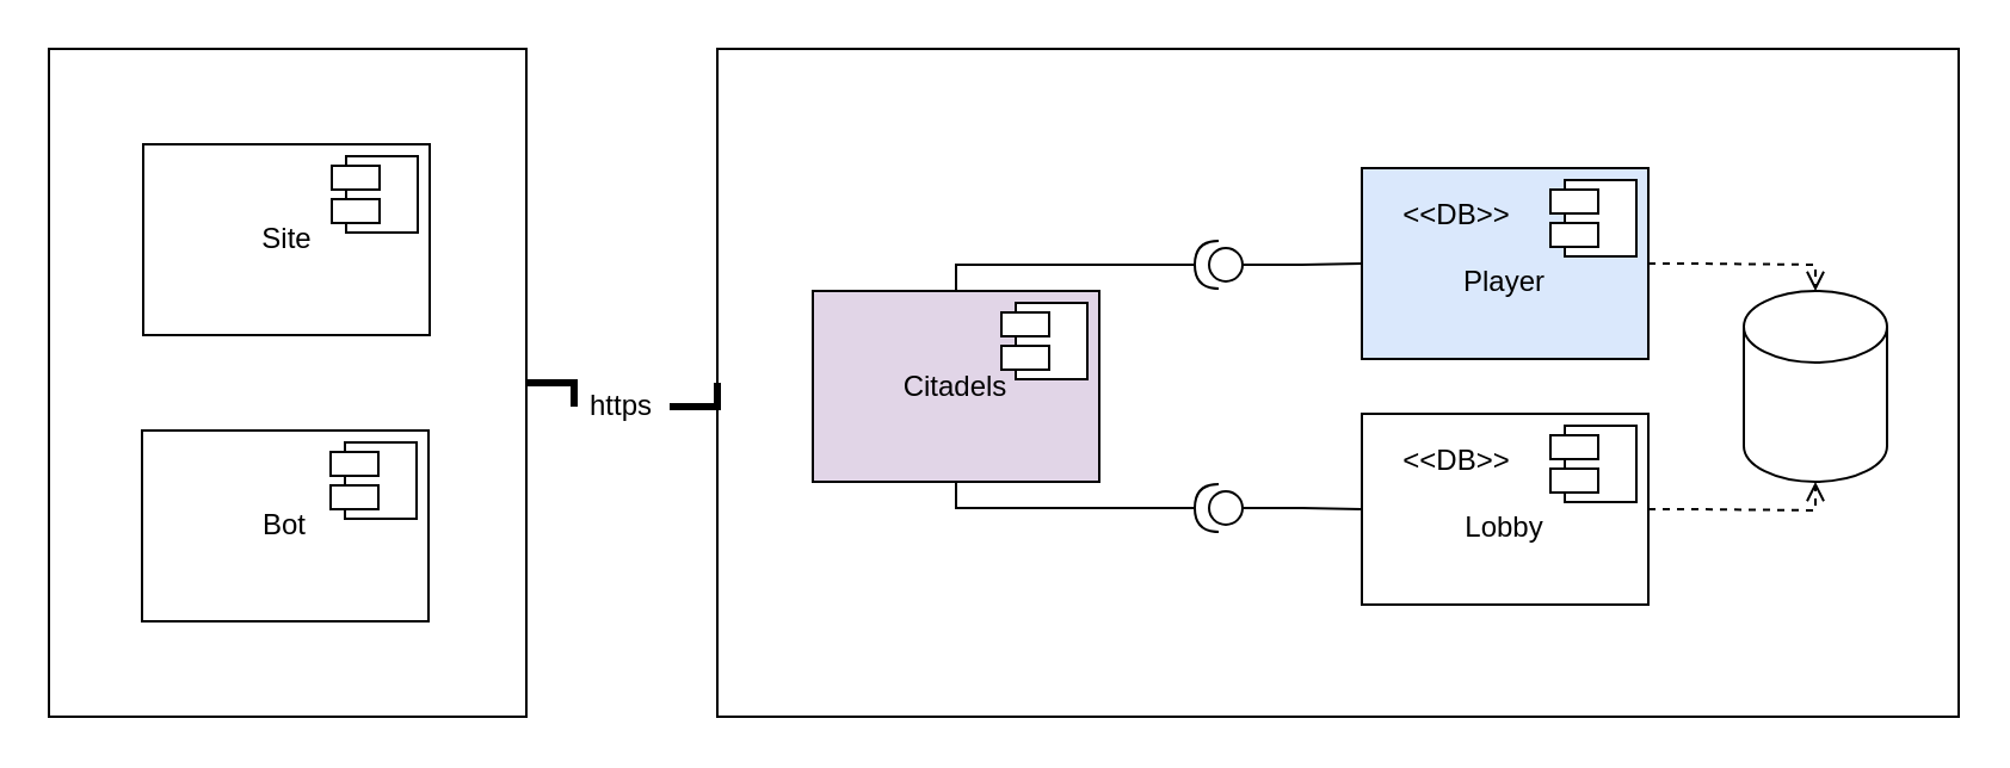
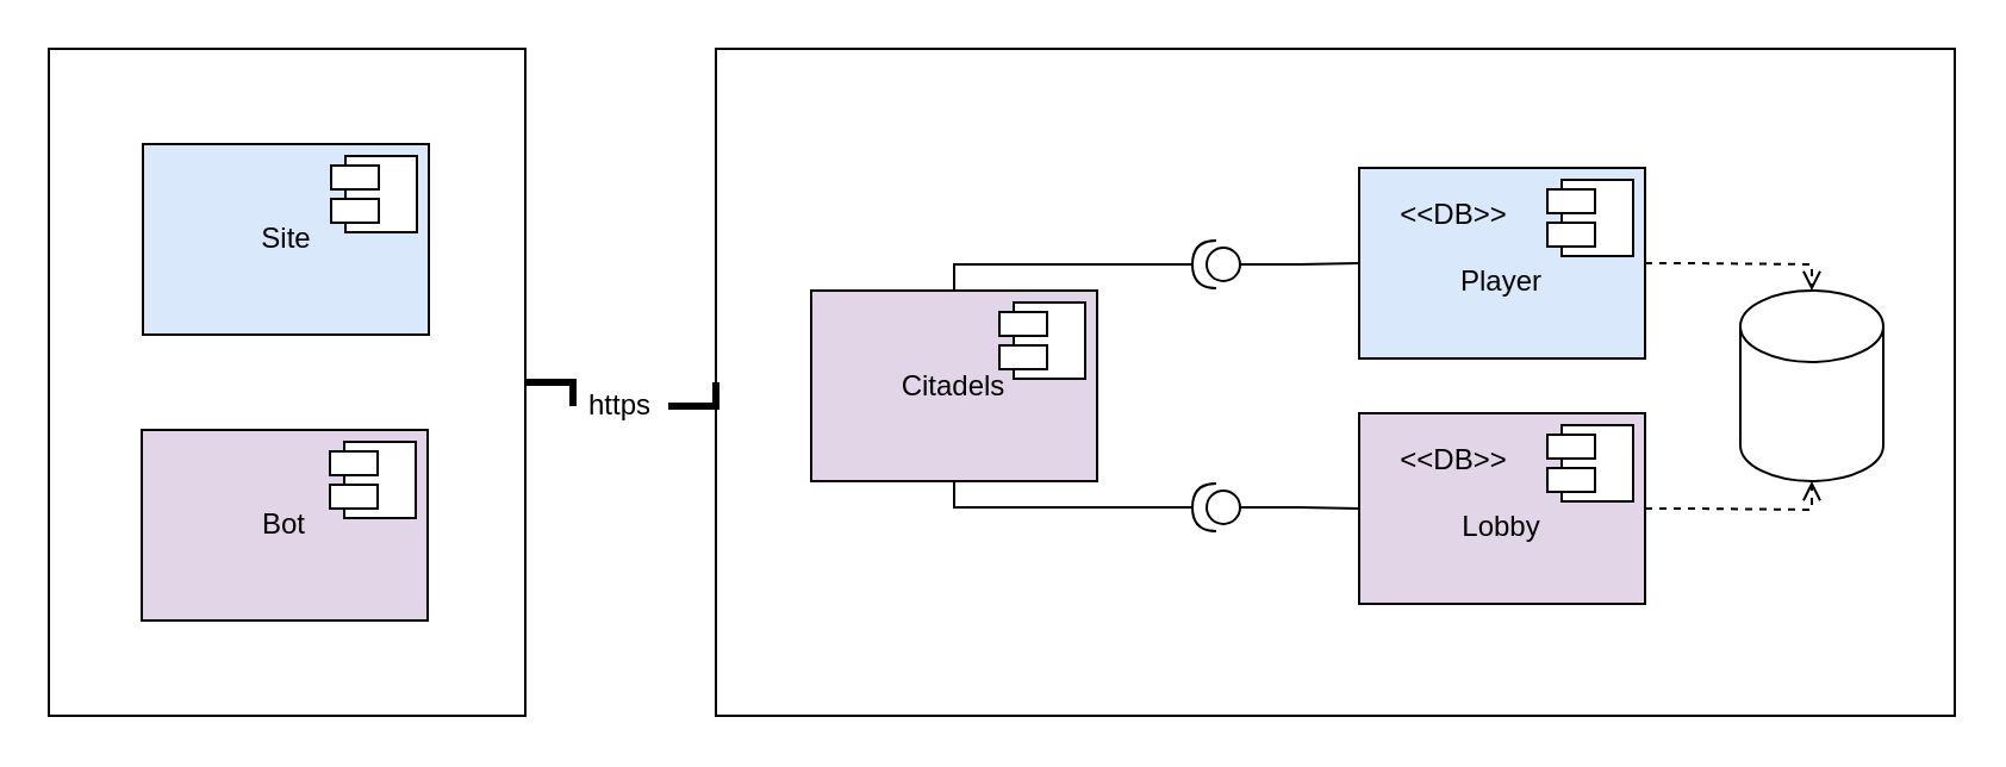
  <mxCell id="0" />
  <mxCell id="1" parent="0" />
  <mxCell id="2" value="" style="rounded=0;whiteSpace=wrap;html=1;fillColor=none;" parent="1" vertex="1"><mxGeometry x="300" y="20" width="520" height="280" as="geometry" /></mxCell>
  <mxCell id="3" style="edgeStyle=orthogonalEdgeStyle;rounded=0;orthogonalLoop=1;jettySize=auto;html=1;exitX=0.5;exitY=1;exitDx=0;exitDy=0;" parent="1" source="2" target="2" edge="1"><mxGeometry relative="1" as="geometry" /></mxCell>
  <mxCell id="4" style="edgeStyle=orthogonalEdgeStyle;rounded=0;orthogonalLoop=1;jettySize=auto;html=1;exitX=0.5;exitY=0;exitDx=0;exitDy=0;entryX=1;entryY=0.5;entryDx=0;entryDy=0;entryPerimeter=0;endArrow=none;endFill=0;strokeWidth=1;" parent="1" source="5" target="26" edge="1"><mxGeometry relative="1" as="geometry"><Array as="points"><mxPoint x="400" y="110.5" /></Array></mxGeometry></mxCell>
  <mxCell id="5" value="Citadels" style="rounded=0;whiteSpace=wrap;html=1;fillColor=#e1d5e7;" parent="1" vertex="1"><mxGeometry x="340" y="121.5" width="120" height="80" as="geometry" /></mxCell>
  <mxCell id="6" value="" style="group" parent="1" vertex="1" connectable="0"><mxGeometry x="419" y="126.5" width="36" height="32" as="geometry" /></mxCell>
  <mxCell id="7" value="" style="rounded=0;whiteSpace=wrap;html=1;" parent="6" vertex="1"><mxGeometry x="6" width="30" height="32" as="geometry" /></mxCell>
  <mxCell id="8" value="" style="rounded=0;whiteSpace=wrap;html=1;" parent="6" vertex="1"><mxGeometry y="4" width="20" height="10" as="geometry" /></mxCell>
  <mxCell id="9" value="" style="rounded=0;whiteSpace=wrap;html=1;" parent="6" vertex="1"><mxGeometry y="18" width="20" height="10" as="geometry" /></mxCell>
  <mxCell id="10" style="edgeStyle=orthogonalEdgeStyle;rounded=0;orthogonalLoop=1;jettySize=auto;html=1;exitX=1;exitY=0.5;exitDx=0;exitDy=0;entryX=0.5;entryY=0;entryDx=0;entryDy=0;entryPerimeter=0;endArrow=open;endFill=0;strokeWidth=1;dashed=1;" parent="1" source="11" target="24" edge="1"><mxGeometry relative="1" as="geometry"><Array as="points"><mxPoint x="710" y="110.5" /><mxPoint x="760" y="110.5" /></Array></mxGeometry></mxCell>
  <mxCell id="11" value="&lt;br&gt;Player" style="rounded=0;whiteSpace=wrap;html=1;fillColor=#dae8fc;" parent="1" vertex="1"><mxGeometry x="570" y="70" width="120" height="80" as="geometry" /></mxCell>
  <mxCell id="12" value="" style="group" parent="1" vertex="1" connectable="0"><mxGeometry x="649" y="75" width="36" height="32" as="geometry" /></mxCell>
  <mxCell id="13" value="" style="rounded=0;whiteSpace=wrap;html=1;" parent="12" vertex="1"><mxGeometry x="6" width="30" height="32" as="geometry" /></mxCell>
  <mxCell id="14" value="" style="rounded=0;whiteSpace=wrap;html=1;" parent="12" vertex="1"><mxGeometry y="4" width="20" height="10" as="geometry" /></mxCell>
  <mxCell id="15" value="" style="rounded=0;whiteSpace=wrap;html=1;" parent="12" vertex="1"><mxGeometry y="18" width="20" height="10" as="geometry" /></mxCell>
  <mxCell id="16" value="&amp;lt;&amp;lt;DB&amp;gt;&amp;gt;" style="text;html=1;strokeColor=none;fillColor=none;align=center;verticalAlign=middle;whiteSpace=wrap;rounded=0;" parent="1" vertex="1"><mxGeometry x="580" y="75" width="60" height="30" as="geometry" /></mxCell>
  <mxCell id="17" style="edgeStyle=orthogonalEdgeStyle;rounded=0;orthogonalLoop=1;jettySize=auto;html=1;exitX=1;exitY=0.5;exitDx=0;exitDy=0;entryX=0.5;entryY=1;entryDx=0;entryDy=0;entryPerimeter=0;dashed=1;endArrow=open;endFill=0;strokeWidth=1;" parent="1" source="18" target="24" edge="1"><mxGeometry relative="1" as="geometry"><Array as="points"><mxPoint x="710" y="213.5" /><mxPoint x="760" y="213.5" /></Array></mxGeometry></mxCell>
- <mxCell id="18" value="&lt;br&gt;Lobby" style="rounded=0;whiteSpace=wrap;html=1;" parent="1" vertex="1"><mxGeometry x="570" y="173" width="120" height="80" as="geometry" /></mxCell>
+ <mxCell id="18" value="&lt;br&gt;Lobby" style="rounded=0;whiteSpace=wrap;html=1;fillColor=#e1d5e7;" parent="1" vertex="1"><mxGeometry x="570" y="173" width="120" height="80" as="geometry" /></mxCell>
  <mxCell id="19" value="" style="group" parent="1" vertex="1" connectable="0"><mxGeometry x="649" y="178" width="36" height="32" as="geometry" /></mxCell>
  <mxCell id="20" value="" style="rounded=0;whiteSpace=wrap;html=1;" parent="19" vertex="1"><mxGeometry x="6" width="30" height="32" as="geometry" /></mxCell>
  <mxCell id="21" value="" style="rounded=0;whiteSpace=wrap;html=1;" parent="19" vertex="1"><mxGeometry y="4" width="20" height="10" as="geometry" /></mxCell>
  <mxCell id="22" value="" style="rounded=0;whiteSpace=wrap;html=1;" parent="19" vertex="1"><mxGeometry y="18" width="20" height="10" as="geometry" /></mxCell>
  <mxCell id="23" value="&amp;lt;&amp;lt;DB&amp;gt;&amp;gt;" style="text;html=1;strokeColor=none;fillColor=none;align=center;verticalAlign=middle;whiteSpace=wrap;rounded=0;" parent="1" vertex="1"><mxGeometry x="580" y="178" width="60" height="30" as="geometry" /></mxCell>
  <mxCell id="24" value="" style="shape=cylinder3;whiteSpace=wrap;html=1;boundedLbl=1;backgroundOutline=1;size=15;fillColor=none;" parent="1" vertex="1"><mxGeometry x="730" y="121.5" width="60" height="80" as="geometry" /></mxCell>
  <mxCell id="25" style="edgeStyle=orthogonalEdgeStyle;rounded=0;orthogonalLoop=1;jettySize=auto;html=1;exitX=0;exitY=0.5;exitDx=0;exitDy=0;exitPerimeter=0;entryX=0;entryY=0.5;entryDx=0;entryDy=0;endArrow=none;endFill=0;strokeWidth=1;" parent="1" source="26" target="11" edge="1"><mxGeometry relative="1" as="geometry" /></mxCell>
  <mxCell id="26" value="" style="shape=providedRequiredInterface;html=1;verticalLabelPosition=bottom;sketch=0;strokeWidth=1;fillColor=none;rotation=-180;" parent="1" vertex="1"><mxGeometry x="500" y="100.5" width="20" height="20" as="geometry" /></mxCell>
  <mxCell id="27" style="edgeStyle=orthogonalEdgeStyle;rounded=0;orthogonalLoop=1;jettySize=auto;html=1;exitX=0;exitY=0.5;exitDx=0;exitDy=0;exitPerimeter=0;entryX=0;entryY=0.5;entryDx=0;entryDy=0;endArrow=none;endFill=0;strokeWidth=1;" parent="1" source="29" target="18" edge="1"><mxGeometry relative="1" as="geometry" /></mxCell>
  <mxCell id="28" style="edgeStyle=orthogonalEdgeStyle;rounded=0;orthogonalLoop=1;jettySize=auto;html=1;exitX=1;exitY=0.5;exitDx=0;exitDy=0;exitPerimeter=0;entryX=0.5;entryY=1;entryDx=0;entryDy=0;endArrow=none;endFill=0;strokeWidth=1;" parent="1" source="29" target="5" edge="1"><mxGeometry relative="1" as="geometry"><Array as="points"><mxPoint x="400" y="212.5" /></Array></mxGeometry></mxCell>
  <mxCell id="29" value="" style="shape=providedRequiredInterface;html=1;verticalLabelPosition=bottom;sketch=0;strokeWidth=1;fillColor=none;rotation=-180;" parent="1" vertex="1"><mxGeometry x="500" y="202.5" width="20" height="20" as="geometry" /></mxCell>
- <mxCell id="30" value="Site" style="rounded=0;whiteSpace=wrap;html=1;" parent="1" vertex="1"><mxGeometry x="59.5" y="60" width="120" height="80" as="geometry" /></mxCell>
+ <mxCell id="30" value="Site" style="rounded=0;whiteSpace=wrap;html=1;fillColor=#dae8fc;" parent="1" vertex="1"><mxGeometry x="59.5" y="60" width="120" height="80" as="geometry" /></mxCell>
  <mxCell id="31" value="" style="group" parent="1" vertex="1" connectable="0"><mxGeometry x="138.5" y="65" width="36" height="32" as="geometry" /></mxCell>
  <mxCell id="32" value="" style="rounded=0;whiteSpace=wrap;html=1;" parent="31" vertex="1"><mxGeometry x="6" width="30" height="32" as="geometry" /></mxCell>
  <mxCell id="33" value="" style="rounded=0;whiteSpace=wrap;html=1;" parent="31" vertex="1"><mxGeometry y="4" width="20" height="10" as="geometry" /></mxCell>
  <mxCell id="34" value="" style="rounded=0;whiteSpace=wrap;html=1;" parent="31" vertex="1"><mxGeometry y="18" width="20" height="10" as="geometry" /></mxCell>
- <mxCell id="35" value="Bot" style="rounded=0;whiteSpace=wrap;html=1;" parent="1" vertex="1"><mxGeometry x="59" y="180" width="120" height="80" as="geometry" /></mxCell>
+ <mxCell id="35" value="Bot" style="rounded=0;whiteSpace=wrap;html=1;fillColor=#e1d5e7;" parent="1" vertex="1"><mxGeometry x="59" y="180" width="120" height="80" as="geometry" /></mxCell>
  <mxCell id="36" value="" style="group" parent="1" vertex="1" connectable="0"><mxGeometry x="138" y="185" width="36" height="32" as="geometry" /></mxCell>
  <mxCell id="37" value="" style="rounded=0;whiteSpace=wrap;html=1;" parent="36" vertex="1"><mxGeometry x="6" width="30" height="32" as="geometry" /></mxCell>
  <mxCell id="38" value="" style="rounded=0;whiteSpace=wrap;html=1;" parent="36" vertex="1"><mxGeometry y="4" width="20" height="10" as="geometry" /></mxCell>
  <mxCell id="39" value="" style="rounded=0;whiteSpace=wrap;html=1;" parent="36" vertex="1"><mxGeometry y="18" width="20" height="10" as="geometry" /></mxCell>
  <mxCell id="40" style="edgeStyle=orthogonalEdgeStyle;rounded=0;orthogonalLoop=1;jettySize=auto;html=1;exitX=1;exitY=0.5;exitDx=0;exitDy=0;entryX=0;entryY=0.5;entryDx=0;entryDy=0;endArrow=none;endFill=0;strokeWidth=3;startArrow=none;" parent="1" source="42" target="2" edge="1"><mxGeometry relative="1" as="geometry" /></mxCell>
  <mxCell id="41" value="" style="rounded=0;whiteSpace=wrap;html=1;fillColor=none;" parent="1" vertex="1"><mxGeometry x="20" y="20" width="200" height="280" as="geometry" /></mxCell>
  <mxCell id="42" value="https" style="text;html=1;strokeColor=none;fillColor=none;align=center;verticalAlign=middle;whiteSpace=wrap;rounded=0;" parent="1" vertex="1"><mxGeometry x="240" y="160" width="40" height="20" as="geometry" /></mxCell>
  <mxCell id="43" value="" style="edgeStyle=orthogonalEdgeStyle;rounded=0;orthogonalLoop=1;jettySize=auto;html=1;exitX=1;exitY=0.5;exitDx=0;exitDy=0;entryX=0;entryY=0.5;entryDx=0;entryDy=0;endArrow=none;endFill=0;strokeWidth=3;" parent="1" source="41" target="42" edge="1"><mxGeometry relative="1" as="geometry"><mxPoint x="220" y="160" as="sourcePoint" /><mxPoint x="300" y="160" as="targetPoint" /></mxGeometry></mxCell>
